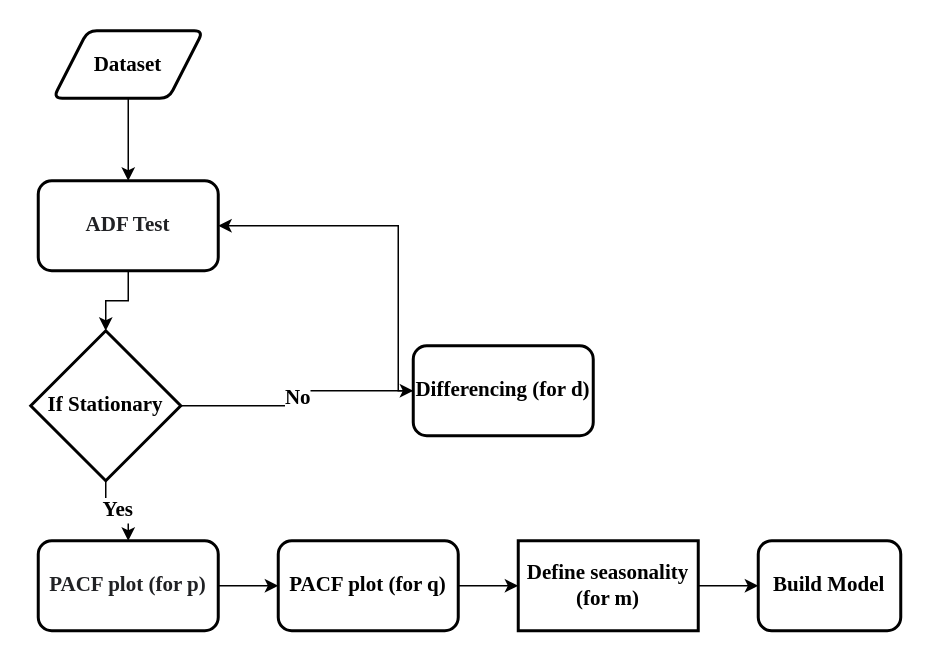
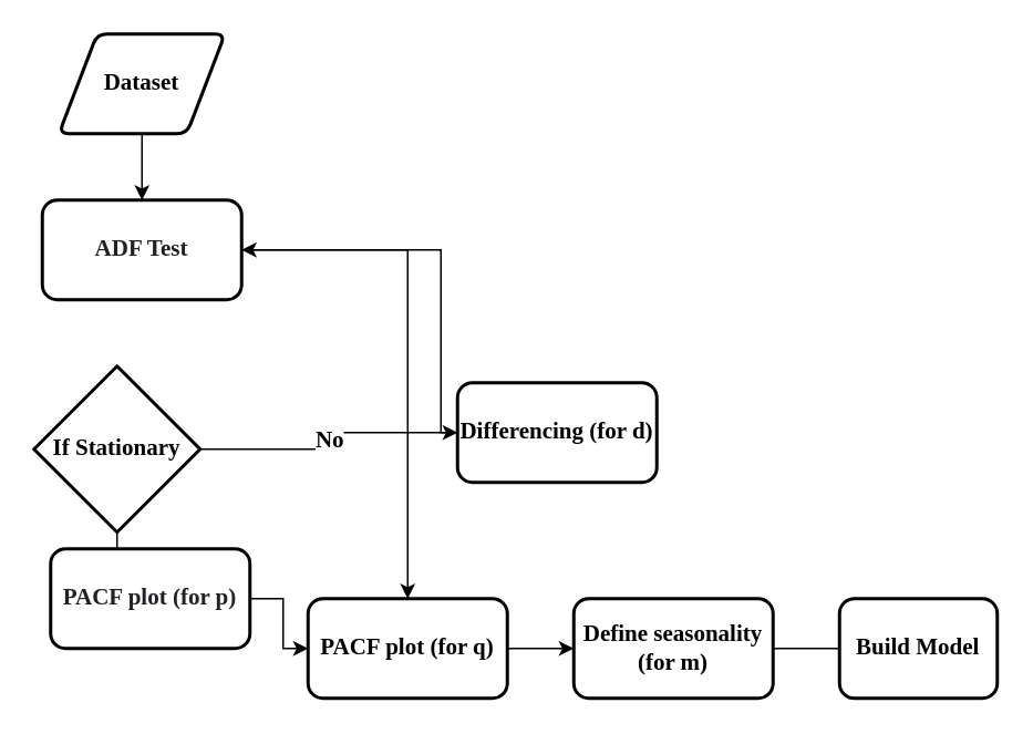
  <mxCell id="0" />
  <mxCell id="1" parent="0" />
  <mxCell id="2" value="" style="edgeStyle=orthogonalEdgeStyle;rounded=0;orthogonalLoop=1;jettySize=auto;html=1;fontSize=14;fontStyle=1;fontFamily=Times New Roman;" edge="1" parent="1" source="3"><mxGeometry relative="1" as="geometry"><mxPoint x="85" y="120" as="targetPoint" /></mxGeometry></mxCell>
- <mxCell id="3" value="Dataset" style="shape=parallelogram;html=1;strokeWidth=2;perimeter=parallelogramPerimeter;whiteSpace=wrap;rounded=1;arcSize=12;size=0.23;fontSize=14;fontStyle=1;fontFamily=Times New Roman;" vertex="1" parent="1"><mxGeometry x="35" y="20" width="100" height="45" as="geometry" /></mxCell>
+ <mxCell id="3" value="Dataset" style="shape=parallelogram;html=1;strokeWidth=2;perimeter=parallelogramPerimeter;whiteSpace=wrap;rounded=1;arcSize=12;size=0.23;fontSize=14;fontStyle=1;fontFamily=Times New Roman;" vertex="1" parent="1"><mxGeometry x="35" y="20" width="100" height="60" as="geometry" /></mxCell>
  <mxCell id="4" value="Yes" style="edgeStyle=orthogonalEdgeStyle;rounded=0;orthogonalLoop=1;jettySize=auto;html=1;fontSize=14;fontStyle=1;fontFamily=Times New Roman;" edge="1" parent="1" source="6" target="10"><mxGeometry relative="1" as="geometry" /></mxCell>
  <mxCell id="5" value="No" style="edgeStyle=orthogonalEdgeStyle;rounded=0;orthogonalLoop=1;jettySize=auto;html=1;fontSize=14;fontStyle=1;fontFamily=Times New Roman;" edge="1" parent="1" source="6" target="12"><mxGeometry relative="1" as="geometry" /></mxCell>
  <mxCell id="6" value="If Stationary" style="strokeWidth=2;html=1;shape=mxgraph.flowchart.decision;whiteSpace=wrap;fontSize=14;fontStyle=1;fontFamily=Times New Roman;" vertex="1" parent="1"><mxGeometry x="20" y="220" width="100" height="100" as="geometry" /></mxCell>
- <mxCell id="7" value="" style="edgeStyle=orthogonalEdgeStyle;rounded=0;orthogonalLoop=1;jettySize=auto;html=1;fontSize=14;fontStyle=1;fontFamily=Times New Roman;" edge="1" parent="1" source="8" target="6"><mxGeometry relative="1" as="geometry" /></mxCell>
+ <mxCell id="7" value="" style="edgeStyle=orthogonalEdgeStyle;rounded=0;orthogonalLoop=1;jettySize=auto;html=1;fontSize=14;fontStyle=1;fontFamily=Times New Roman;" edge="1" parent="1" source="8" target="14"><mxGeometry relative="1" as="geometry" /></mxCell>
  <mxCell id="8" value="&lt;span style=&quot;color: rgb(32, 33, 36); font-size: 14px; text-align: start; background-color: rgb(255, 255, 255);&quot;&gt;ADF Test&lt;/span&gt;" style="rounded=1;whiteSpace=wrap;html=1;strokeWidth=2;fontSize=14;fontStyle=1;fontFamily=Times New Roman;" vertex="1" parent="1"><mxGeometry x="25" y="120" width="120" height="60" as="geometry" /></mxCell>
  <mxCell id="9" value="" style="edgeStyle=orthogonalEdgeStyle;rounded=0;orthogonalLoop=1;jettySize=auto;html=1;fontSize=14;fontStyle=1;fontFamily=Times New Roman;" edge="1" parent="1" source="10" target="14"><mxGeometry relative="1" as="geometry" /></mxCell>
- <mxCell id="10" value="&lt;span style=&quot;color: rgb(32, 33, 36); font-size: 14px; text-align: start; background-color: rgb(255, 255, 255);&quot;&gt;PACF plot (for p)&lt;/span&gt;" style="rounded=1;whiteSpace=wrap;html=1;strokeWidth=2;fontSize=14;fontStyle=1;fontFamily=Times New Roman;" vertex="1" parent="1"><mxGeometry x="25" y="360" width="120" height="60" as="geometry" /></mxCell>
+ <mxCell id="10" value="&lt;span style=&quot;color: rgb(32, 33, 36); font-size: 14px; text-align: start; background-color: rgb(255, 255, 255);&quot;&gt;PACF plot (for p)&lt;/span&gt;" style="rounded=1;whiteSpace=wrap;html=1;strokeWidth=2;fontSize=14;fontStyle=1;fontFamily=Times New Roman;" vertex="1" parent="1"><mxGeometry x="30" y="330" width="120" height="60" as="geometry" /></mxCell>
  <mxCell id="11" style="edgeStyle=orthogonalEdgeStyle;rounded=0;orthogonalLoop=1;jettySize=auto;html=1;entryX=1;entryY=0.5;entryDx=0;entryDy=0;fontSize=14;fontStyle=1;fontFamily=Times New Roman;" edge="1" parent="1" source="12" target="8"><mxGeometry relative="1" as="geometry"><Array as="points"><mxPoint x="265" y="150" /></Array></mxGeometry></mxCell>
  <mxCell id="12" value="Differencing (for d)" style="rounded=1;whiteSpace=wrap;html=1;strokeWidth=2;fontSize=14;fontStyle=1;fontFamily=Times New Roman;" vertex="1" parent="1"><mxGeometry x="275" y="230" width="120" height="60" as="geometry" /></mxCell>
  <mxCell id="13" value="" style="edgeStyle=orthogonalEdgeStyle;rounded=0;orthogonalLoop=1;jettySize=auto;html=1;fontFamily=Times New Roman;fontSize=14;fontColor=default;fontStyle=1" edge="1" parent="1" source="14" target="16"><mxGeometry relative="1" as="geometry" /></mxCell>
  <mxCell id="14" value="PACF plot (for q)" style="whiteSpace=wrap;html=1;rounded=1;strokeWidth=2;fontSize=14;fontStyle=1;fontFamily=Times New Roman;" vertex="1" parent="1"><mxGeometry x="185" y="360" width="120" height="60" as="geometry" /></mxCell>
- <mxCell id="15" value="" style="edgeStyle=orthogonalEdgeStyle;rounded=0;orthogonalLoop=1;jettySize=auto;html=1;fontFamily=Times New Roman;fontSize=14;fontColor=default;fontStyle=1" edge="1" parent="1" source="16" target="17"><mxGeometry relative="1" as="geometry" /></mxCell>
- <mxCell id="16" value="Define seasonality (for m)" style="whiteSpace=wrap;html=1;strokeWidth=2;strokeColor=default;fontFamily=Times New Roman;fontSize=14;fontColor=default;fillColor=default;fontStyle=1;rounded=0;" vertex="1" parent="1"><mxGeometry x="345" y="360" width="120" height="60" as="geometry" /></mxCell>
+ <mxCell id="15" value="" style="edgeStyle=orthogonalEdgeStyle;rounded=0;orthogonalLoop=1;jettySize=auto;html=1;fontFamily=Times New Roman;fontSize=14;fontColor=default;fontStyle=1;endArrow=none;" edge="1" parent="1" source="16" target="17"><mxGeometry relative="1" as="geometry" /></mxCell>
+ <mxCell id="16" value="Define seasonality (for m)" style="whiteSpace=wrap;html=1;rounded=1;strokeWidth=2;strokeColor=default;fontFamily=Times New Roman;fontSize=14;fontColor=default;fillColor=default;fontStyle=1" vertex="1" parent="1"><mxGeometry x="345" y="360" width="120" height="60" as="geometry" /></mxCell>
  <mxCell id="17" value="Build Model" style="whiteSpace=wrap;html=1;rounded=1;strokeWidth=2;strokeColor=default;fontFamily=Times New Roman;fontSize=14;fontColor=default;fillColor=default;fontStyle=1" vertex="1" parent="1"><mxGeometry x="505" y="360" width="95" height="60" as="geometry" /></mxCell>
